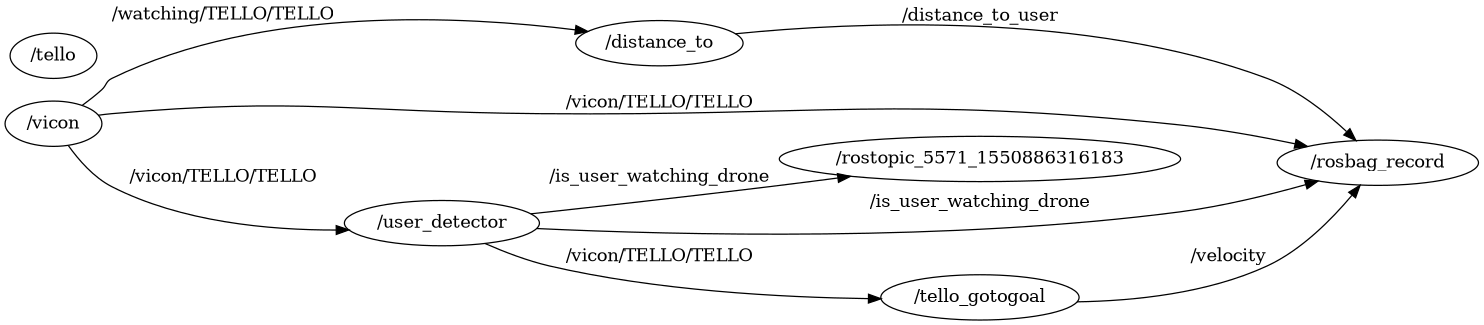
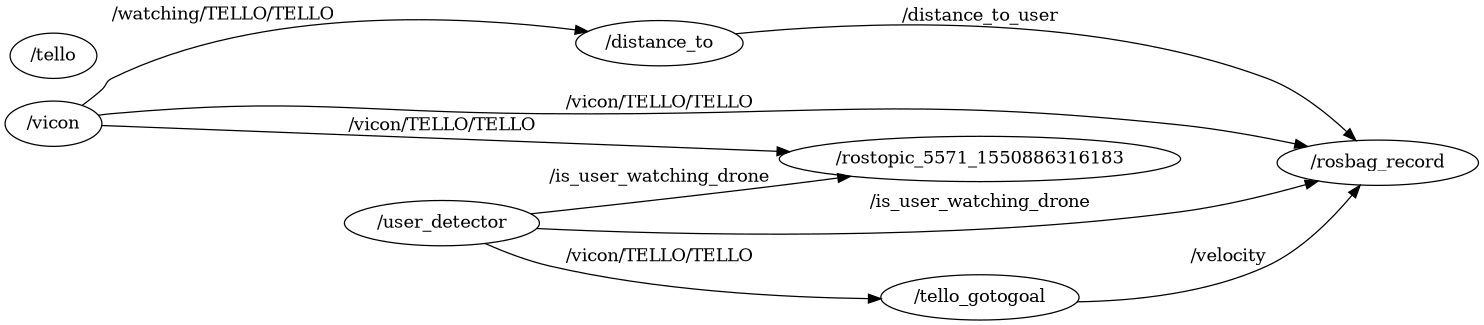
  digraph {
    compound=True
    rank=same
    rankdir=LR
    ranksep=0.2
    node [shape=ellipse]
    edge [penwidth=1]
    n1 [height=0.5 label="/distance_to" width=1.4804]
    n2 [height=0.5 label="/rosbag_record" width=1.7693]
    n3 [height=0.5 label="/rostopic_5571_1550886316183" width=3.4664]
    n4 [height=0.5 label="/vicon" width=0.9027]
    n5 [height=0.5 label="/user_detector" width=1.679]
    n6 [height=0.5 label="/tello_gotogoal" width=1.7693]
    n7 [height=0.5 label="/tello" width=0.79437]
    n1 -> n2 [label="/distance_to_user"]
    n4 -> n1 [label="/watching/TELLO/TELLO"]
    n4 -> n2 [label="/vicon/TELLO/TELLO"]
-   n4 -> n5 [label="/vicon/TELLO/TELLO"]
+   n4 -> n3 [label="/vicon/TELLO/TELLO"]
    n5 -> n2 [label="/is_user_watching_drone"]
    n5 -> n3 [label="/is_user_watching_drone"]
    n5 -> n6 [label="/vicon/TELLO/TELLO"]
    n6 -> n2 [label="/velocity"]
  }
